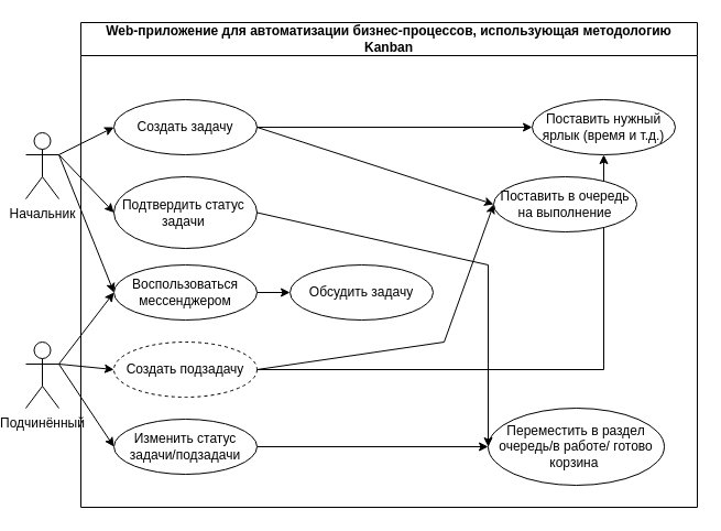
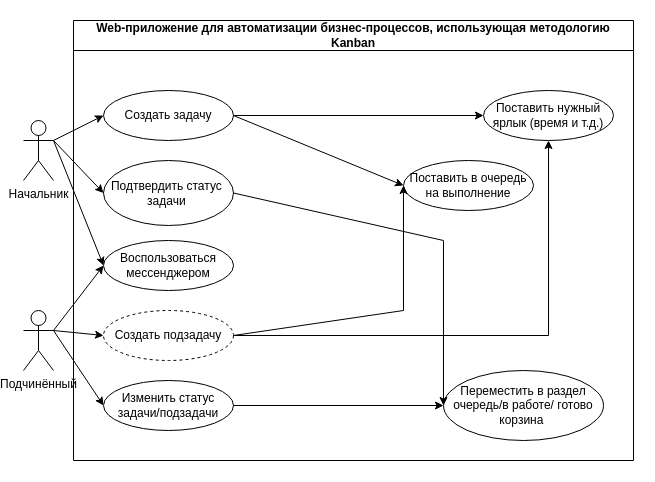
  <mxCell id="0" />
  <mxCell id="1" parent="0" />
  <mxCell id="2" value="Подчинённый" style="shape=umlActor;verticalLabelPosition=bottom;verticalAlign=top;html=1;outlineConnect=0;" vertex="1" parent="1"><mxGeometry x="20" y="310" width="30" height="60" as="geometry" /></mxCell>
  <mxCell id="3" value="Web-приложение для автоматизации бизнес-процессов, использующая методологию Kanban" style="swimlane;whiteSpace=wrap;html=1;startSize=30;" vertex="1" parent="1"><mxGeometry x="70" y="20" width="560" height="440" as="geometry" /></mxCell>
  <mxCell id="4" value="Создать задачу" style="ellipse;whiteSpace=wrap;html=1;" vertex="1" parent="3"><mxGeometry x="30" y="70" width="130" height="50" as="geometry" /></mxCell>
  <mxCell id="5" value="Подтвердить статус&amp;nbsp; задачи&amp;nbsp;" style="ellipse;whiteSpace=wrap;html=1;" vertex="1" parent="3"><mxGeometry x="30" y="140" width="130" height="65" as="geometry" /></mxCell>
  <mxCell id="6" value="" style="edgeStyle=orthogonalEdgeStyle;rounded=0;orthogonalLoop=1;jettySize=auto;html=1;" edge="1" parent="3" source="7" target="13"><mxGeometry relative="1" as="geometry" /></mxCell>
  <mxCell id="7" value="Создать подзадачу" style="ellipse;whiteSpace=wrap;html=1;dashed=1;" vertex="1" parent="3"><mxGeometry x="30" y="290" width="130" height="50" as="geometry" /></mxCell>
  <mxCell id="8" value="" style="edgeStyle=orthogonalEdgeStyle;rounded=0;orthogonalLoop=1;jettySize=auto;html=1;" edge="1" parent="3" source="9" target="16"><mxGeometry relative="1" as="geometry" /></mxCell>
  <mxCell id="9" value="Изменить статус задачи/подзадачи" style="ellipse;whiteSpace=wrap;html=1;" vertex="1" parent="3"><mxGeometry x="30" y="360" width="130" height="50" as="geometry" /></mxCell>
- <mxCell id="10" value="" style="edgeStyle=orthogonalEdgeStyle;rounded=0;orthogonalLoop=1;jettySize=auto;html=1;" edge="1" parent="3" source="11" target="12"><mxGeometry relative="1" as="geometry" /></mxCell>
  <mxCell id="11" value="Воспользоваться мессенджером" style="ellipse;whiteSpace=wrap;html=1;" vertex="1" parent="3"><mxGeometry x="30" y="220" width="130" height="50" as="geometry" /></mxCell>
- <mxCell id="12" value="Обсудить задачу" style="ellipse;whiteSpace=wrap;html=1;" vertex="1" parent="3"><mxGeometry x="190" y="220" width="130" height="50" as="geometry" /></mxCell>
  <mxCell id="13" value="Поставить нужный ярлык (время и т.д.)" style="ellipse;whiteSpace=wrap;html=1;" vertex="1" parent="3"><mxGeometry x="410" y="70" width="130" height="50" as="geometry" /></mxCell>
- <mxCell id="14" value="Поставить в очередь на выполнение" style="ellipse;whiteSpace=wrap;html=1;" vertex="1" parent="3"><mxGeometry x="375" y="140" width="130" height="50" as="geometry" /></mxCell>
+ <mxCell id="14" value="Поставить в очередь на выполнение" style="ellipse;whiteSpace=wrap;html=1;" vertex="1" parent="3"><mxGeometry x="330" y="140" width="130" height="50" as="geometry" /></mxCell>
  <mxCell id="15" value="" style="endArrow=classic;html=1;rounded=0;entryX=0;entryY=0.5;entryDx=0;entryDy=0;exitX=1;exitY=0.5;exitDx=0;exitDy=0;" edge="1" parent="3" source="7" target="14"><mxGeometry width="50" height="50" relative="1" as="geometry"><mxPoint x="160" y="370" as="sourcePoint" /><mxPoint x="210" y="320" as="targetPoint" /><Array as="points"><mxPoint x="330" y="290" /></Array></mxGeometry></mxCell>
  <mxCell id="16" value="Переместить в раздел очередь/в работе/ готово корзина&amp;nbsp;" style="ellipse;whiteSpace=wrap;html=1;" vertex="1" parent="3"><mxGeometry x="370" y="350" width="160" height="70" as="geometry" /></mxCell>
  <mxCell id="17" value="" style="endArrow=classic;html=1;rounded=0;entryX=0;entryY=0.5;entryDx=0;entryDy=0;exitX=1;exitY=0.5;exitDx=0;exitDy=0;" edge="1" parent="3" source="4" target="13"><mxGeometry width="50" height="50" relative="1" as="geometry"><mxPoint x="280" y="130" as="sourcePoint" /><mxPoint x="330" y="80" as="targetPoint" /></mxGeometry></mxCell>
  <mxCell id="18" value="" style="endArrow=classic;html=1;rounded=0;entryX=0;entryY=0.5;entryDx=0;entryDy=0;exitX=1;exitY=0.5;exitDx=0;exitDy=0;" edge="1" parent="3" source="4" target="14"><mxGeometry width="50" height="50" relative="1" as="geometry"><mxPoint x="220" y="160" as="sourcePoint" /><mxPoint x="270" y="110" as="targetPoint" /></mxGeometry></mxCell>
  <mxCell id="19" value="" style="endArrow=classic;html=1;rounded=0;entryX=0;entryY=0.5;entryDx=0;entryDy=0;exitX=1;exitY=0.5;exitDx=0;exitDy=0;" edge="1" parent="3" source="5" target="16"><mxGeometry width="50" height="50" relative="1" as="geometry"><mxPoint x="150" y="360" as="sourcePoint" /><mxPoint x="320" y="360" as="targetPoint" /><Array as="points"><mxPoint x="370" y="220" /></Array></mxGeometry></mxCell>
  <mxCell id="20" value="Начальник" style="shape=umlActor;verticalLabelPosition=bottom;verticalAlign=top;html=1;outlineConnect=0;" vertex="1" parent="1"><mxGeometry x="20" y="120" width="30" height="60" as="geometry" /></mxCell>
  <mxCell id="21" value="" style="endArrow=classic;html=1;rounded=0;entryX=0;entryY=0.5;entryDx=0;entryDy=0;exitX=1;exitY=0.333;exitDx=0;exitDy=0;exitPerimeter=0;" edge="1" parent="1" source="2" target="11"><mxGeometry width="50" height="50" relative="1" as="geometry"><mxPoint x="70" y="330" as="sourcePoint" /><mxPoint x="120" y="280" as="targetPoint" /></mxGeometry></mxCell>
  <mxCell id="22" value="" style="endArrow=classic;html=1;rounded=0;entryX=0;entryY=0.5;entryDx=0;entryDy=0;" edge="1" parent="1" target="7"><mxGeometry width="50" height="50" relative="1" as="geometry"><mxPoint x="50" y="330" as="sourcePoint" /><mxPoint x="120" y="310" as="targetPoint" /></mxGeometry></mxCell>
  <mxCell id="23" value="" style="endArrow=classic;html=1;rounded=0;entryX=0;entryY=0.5;entryDx=0;entryDy=0;exitX=1;exitY=0.333;exitDx=0;exitDy=0;exitPerimeter=0;" edge="1" parent="1" source="20" target="4"><mxGeometry width="50" height="50" relative="1" as="geometry"><mxPoint x="60" y="150" as="sourcePoint" /><mxPoint x="110" y="100" as="targetPoint" /></mxGeometry></mxCell>
  <mxCell id="24" value="" style="endArrow=classic;html=1;rounded=0;entryX=0;entryY=0.5;entryDx=0;entryDy=0;exitX=1;exitY=0.333;exitDx=0;exitDy=0;exitPerimeter=0;" edge="1" parent="1" source="20" target="5"><mxGeometry width="50" height="50" relative="1" as="geometry"><mxPoint x="70" y="200" as="sourcePoint" /><mxPoint x="120" y="150" as="targetPoint" /></mxGeometry></mxCell>
  <mxCell id="25" value="" style="endArrow=classic;html=1;rounded=0;entryX=0;entryY=0.5;entryDx=0;entryDy=0;" edge="1" parent="1" target="11"><mxGeometry width="50" height="50" relative="1" as="geometry"><mxPoint x="50" y="140" as="sourcePoint" /><mxPoint x="120" y="200" as="targetPoint" /></mxGeometry></mxCell>
  <mxCell id="26" value="" style="endArrow=classic;html=1;rounded=0;entryX=0;entryY=0.5;entryDx=0;entryDy=0;exitX=1;exitY=0.333;exitDx=0;exitDy=0;exitPerimeter=0;" edge="1" parent="1" source="2" target="9"><mxGeometry width="50" height="50" relative="1" as="geometry"><mxPoint x="50" y="330" as="sourcePoint" /><mxPoint x="110" y="370" as="targetPoint" /></mxGeometry></mxCell>
